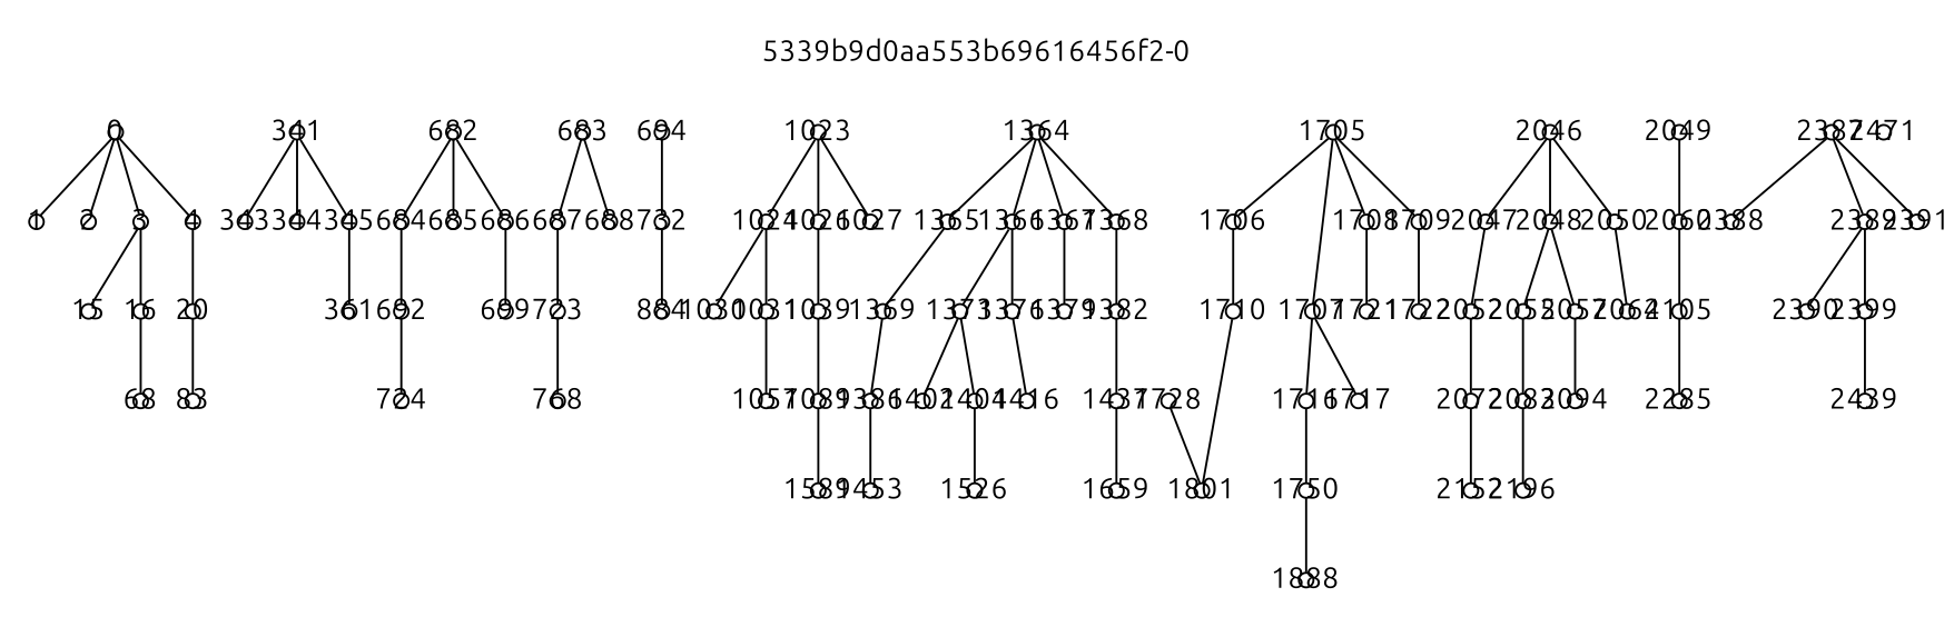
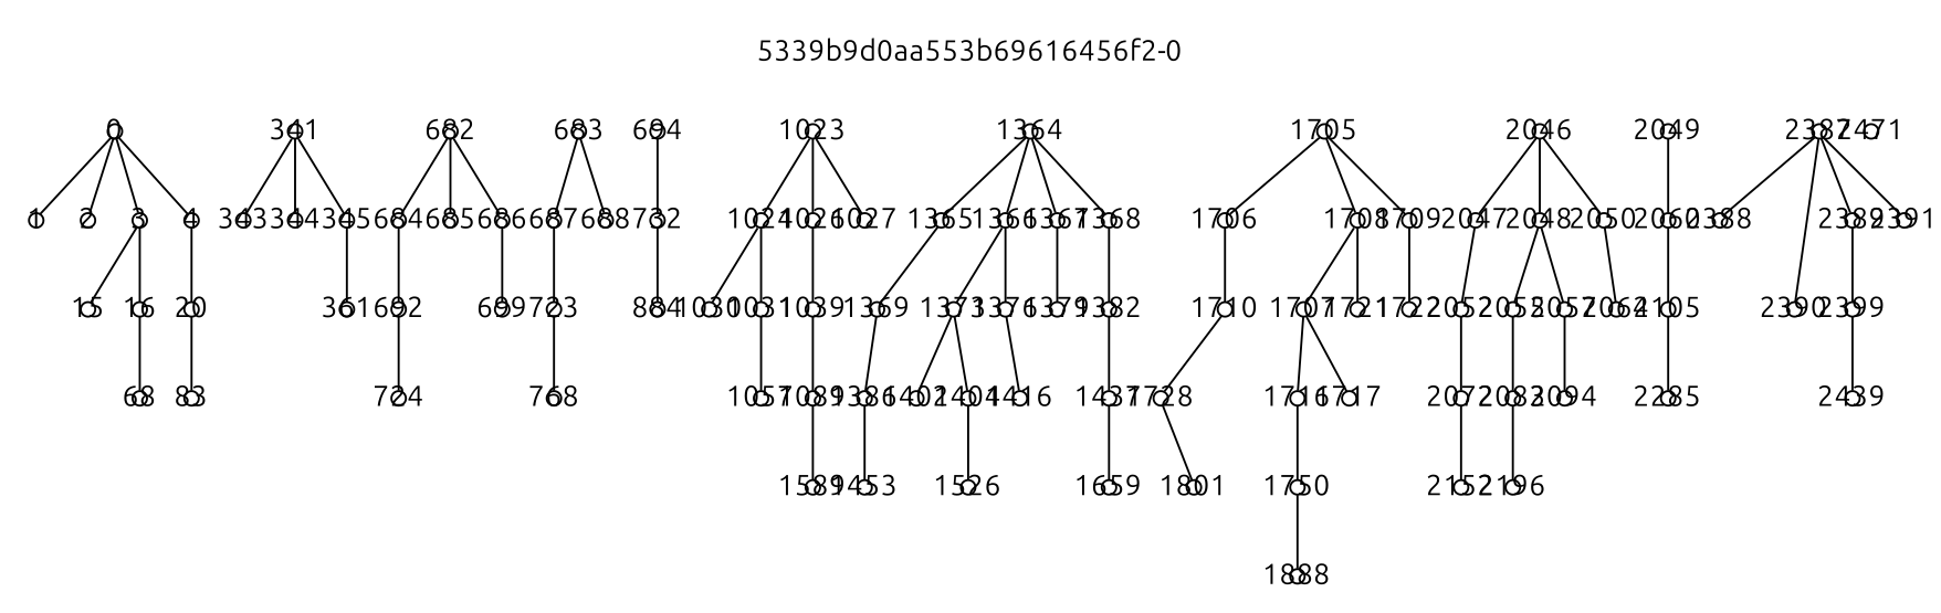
  strict graph {
    fontname=Ubuntu
    label="5339b9d0aa553b69616456f2-0"
    labelloc=t
    node [fixedsize=true fontname=Ubuntu shape=circle]
    edge [fontname=Ubuntu]
    0 [height=0.1 width=0.1]
    1 [height=0.1 width=0.1]
    2 [height=0.1 width=0.1]
    3 [height=0.1 width=0.1]
    4 [height=0.1 width=0.1]
    15 [height=0.1 width=0.1]
    16 [height=0.1 width=0.1]
    20 [height=0.1 width=0.1]
    68 [height=0.1 width=0.1]
    83 [height=0.1 width=0.1]
    341 [height=0.1 width=0.1]
    343 [height=0.1 width=0.1]
    344 [height=0.1 width=0.1]
    345 [height=0.1 width=0.1]
    361 [height=0.1 width=0.1]
    682 [height=0.1 width=0.1]
    684 [height=0.1 width=0.1]
    685 [height=0.1 width=0.1]
    686 [height=0.1 width=0.1]
    683 [height=0.1 width=0.1]
    687 [height=0.1 width=0.1]
    688 [height=0.1 width=0.1]
    692 [height=0.1 width=0.1]
    699 [height=0.1 width=0.1]
    n25 [height=0.1 label=723 width=0.1]
    724 [height=0.1 width=0.1]
    694 [height=0.1 width=0.1]
    732 [height=0.1 width=0.1]
    768 [height=0.1 width=0.1]
    884 [height=0.1 width=0.1]
    1023 [height=0.1 width=0.1]
    1024 [height=0.1 width=0.1]
    1026 [height=0.1 width=0.1]
    1027 [height=0.1 width=0.1]
    1030 [height=0.1 width=0.1]
    1031 [height=0.1 width=0.1]
    1039 [height=0.1 width=0.1]
    1057 [height=0.1 width=0.1]
    1089 [height=0.1 width=0.1]
    n40 [height=0.1 label=1589 width=0.1]
    1364 [height=0.1 width=0.1]
    1365 [height=0.1 width=0.1]
    1366 [height=0.1 width=0.1]
    1367 [height=0.1 width=0.1]
    1368 [height=0.1 width=0.1]
    1369 [height=0.1 width=0.1]
    1373 [height=0.1 width=0.1]
    1376 [height=0.1 width=0.1]
    1379 [height=0.1 width=0.1]
    1382 [height=0.1 width=0.1]
    1386 [height=0.1 width=0.1]
    1402 [height=0.1 width=0.1]
    1404 [height=0.1 width=0.1]
    1416 [height=0.1 width=0.1]
    1437 [height=0.1 width=0.1]
    1453 [height=0.1 width=0.1]
    1526 [height=0.1 width=0.1]
    1659 [height=0.1 width=0.1]
    1705 [height=0.1 width=0.1]
    1706 [height=0.1 width=0.1]
    1707 [height=0.1 width=0.1]
    1708 [height=0.1 width=0.1]
    1709 [height=0.1 width=0.1]
    1710 [height=0.1 width=0.1]
    1716 [height=0.1 width=0.1]
    1717 [height=0.1 width=0.1]
    1721 [height=0.1 width=0.1]
    1722 [height=0.1 width=0.1]
    1728 [height=0.1 width=0.1]
    1750 [height=0.1 width=0.1]
    1801 [height=0.1 width=0.1]
    1888 [height=0.1 width=0.1]
    2046 [height=0.1 width=0.1]
    2047 [height=0.1 width=0.1]
    2048 [height=0.1 width=0.1]
    2050 [height=0.1 width=0.1]
    2052 [height=0.1 width=0.1]
    2055 [height=0.1 width=0.1]
    2057 [height=0.1 width=0.1]
    2049 [height=0.1 width=0.1]
    2060 [height=0.1 width=0.1]
    2064 [height=0.1 width=0.1]
    2072 [height=0.1 width=0.1]
    2083 [height=0.1 width=0.1]
    2094 [height=0.1 width=0.1]
    2105 [height=0.1 width=0.1]
    2152 [height=0.1 width=0.1]
    2196 [height=0.1 width=0.1]
    2285 [height=0.1 width=0.1]
    2387 [height=0.1 width=0.1]
    2388 [height=0.1 width=0.1]
    2389 [height=0.1 width=0.1]
    2390 [height=0.1 width=0.1]
    2391 [height=0.1 width=0.1]
    2399 [height=0.1 width=0.1]
    2439 [height=0.1 width=0.1]
    2471 [height=0.1 width=0.1]
    0 -- 1
    0 -- 2
    0 -- 3
    0 -- 4
    3 -- 15
    3 -- 16
    4 -- 20
    16 -- 68
    20 -- 83
    341 -- 343
    341 -- 344
    341 -- 345
    345 -- 361
    682 -- 684
    682 -- 685
    682 -- 686
    684 -- 692
    686 -- 699
    683 -- 687
    683 -- 688
    687 -- n25
    692 -- 724
    n25 -- 768
    694 -- 732
    732 -- 884
    1023 -- 1024
    1023 -- 1026
    1023 -- 1027
    1024 -- 1030
    1024 -- 1031
    1026 -- 1039
    1031 -- 1057
    1039 -- 1089
    1089 -- n40
    1364 -- 1365
    1364 -- 1366
    1364 -- 1367
    1364 -- 1368
    1365 -- 1369
    1366 -- 1373
    1366 -- 1376
    1367 -- 1379
    1368 -- 1382
    1369 -- 1386
    1373 -- 1402
    1373 -- 1404
    1376 -- 1416
    1382 -- 1437
    1386 -- 1453
    1404 -- 1526
    1437 -- 1659
    1705 -- 1706
-   1705 -- 1707
+   1708 -- 1707
    1705 -- 1708
    1705 -- 1709
    1706 -- 1710
    1707 -- 1716
    1707 -- 1717
    1708 -- 1721
    1709 -- 1722
-   1710 -- 1801
+   1710 -- 1728
    1716 -- 1750
    1728 -- 1801
    1750 -- 1888
    2046 -- 2047
    2046 -- 2048
    2046 -- 2050
    2047 -- 2052
    2048 -- 2055
    2048 -- 2057
    2050 -- 2064
    2052 -- 2072
    2055 -- 2083
    2057 -- 2094
    2049 -- 2060
    2060 -- 2105
    2072 -- 2152
    2083 -- 2196
    2105 -- 2285
    2387 -- 2388
    2387 -- 2389
-   2389 -- 2390
+   2387 -- 2390
    2387 -- 2391
    2389 -- 2399
    2399 -- 2439
  }
